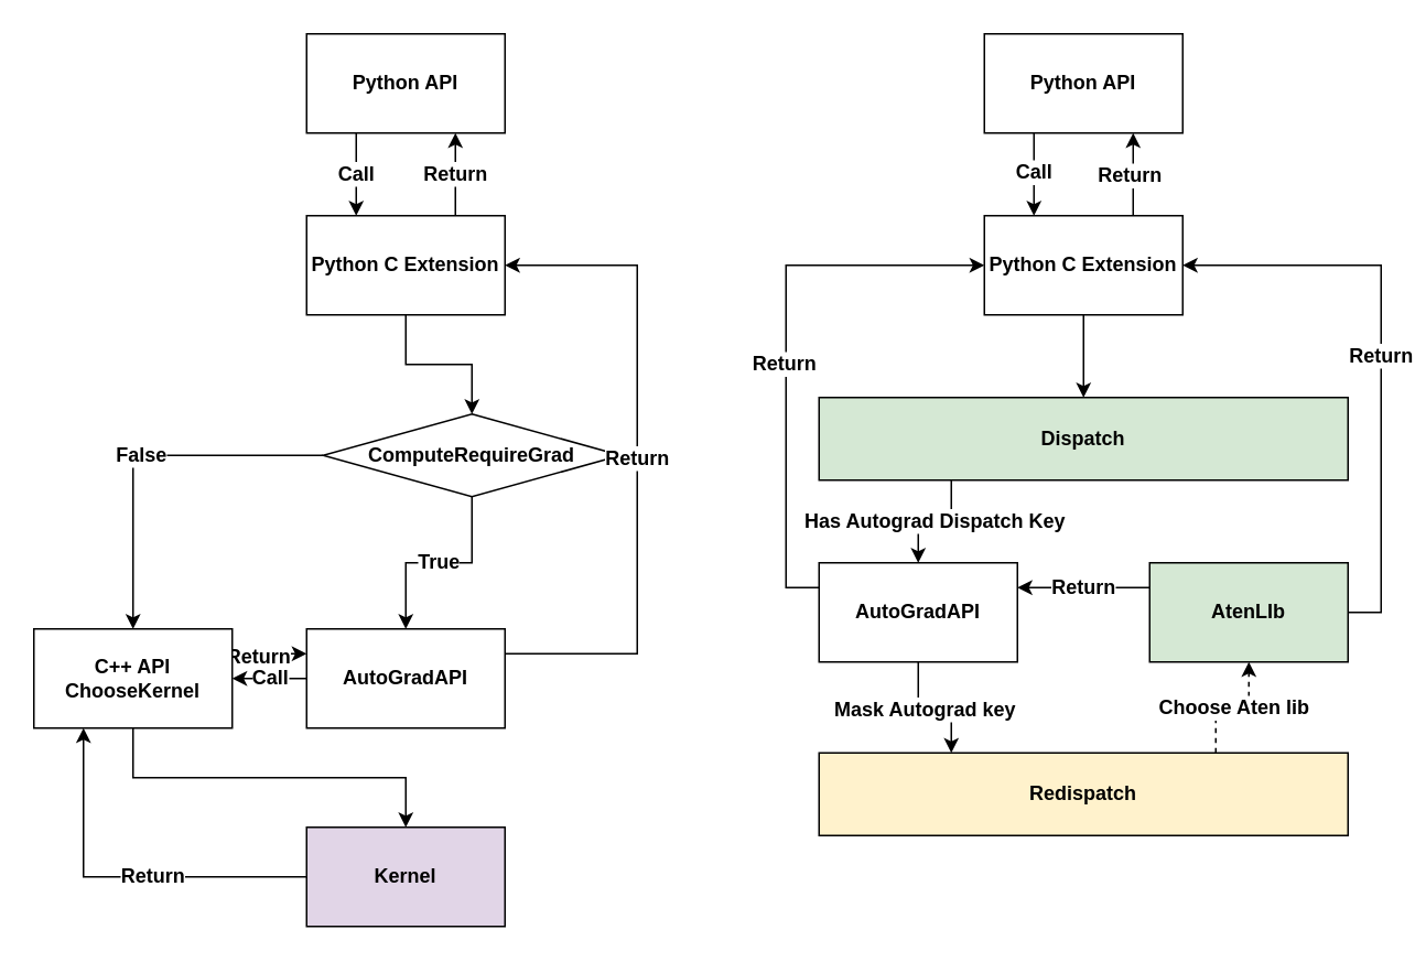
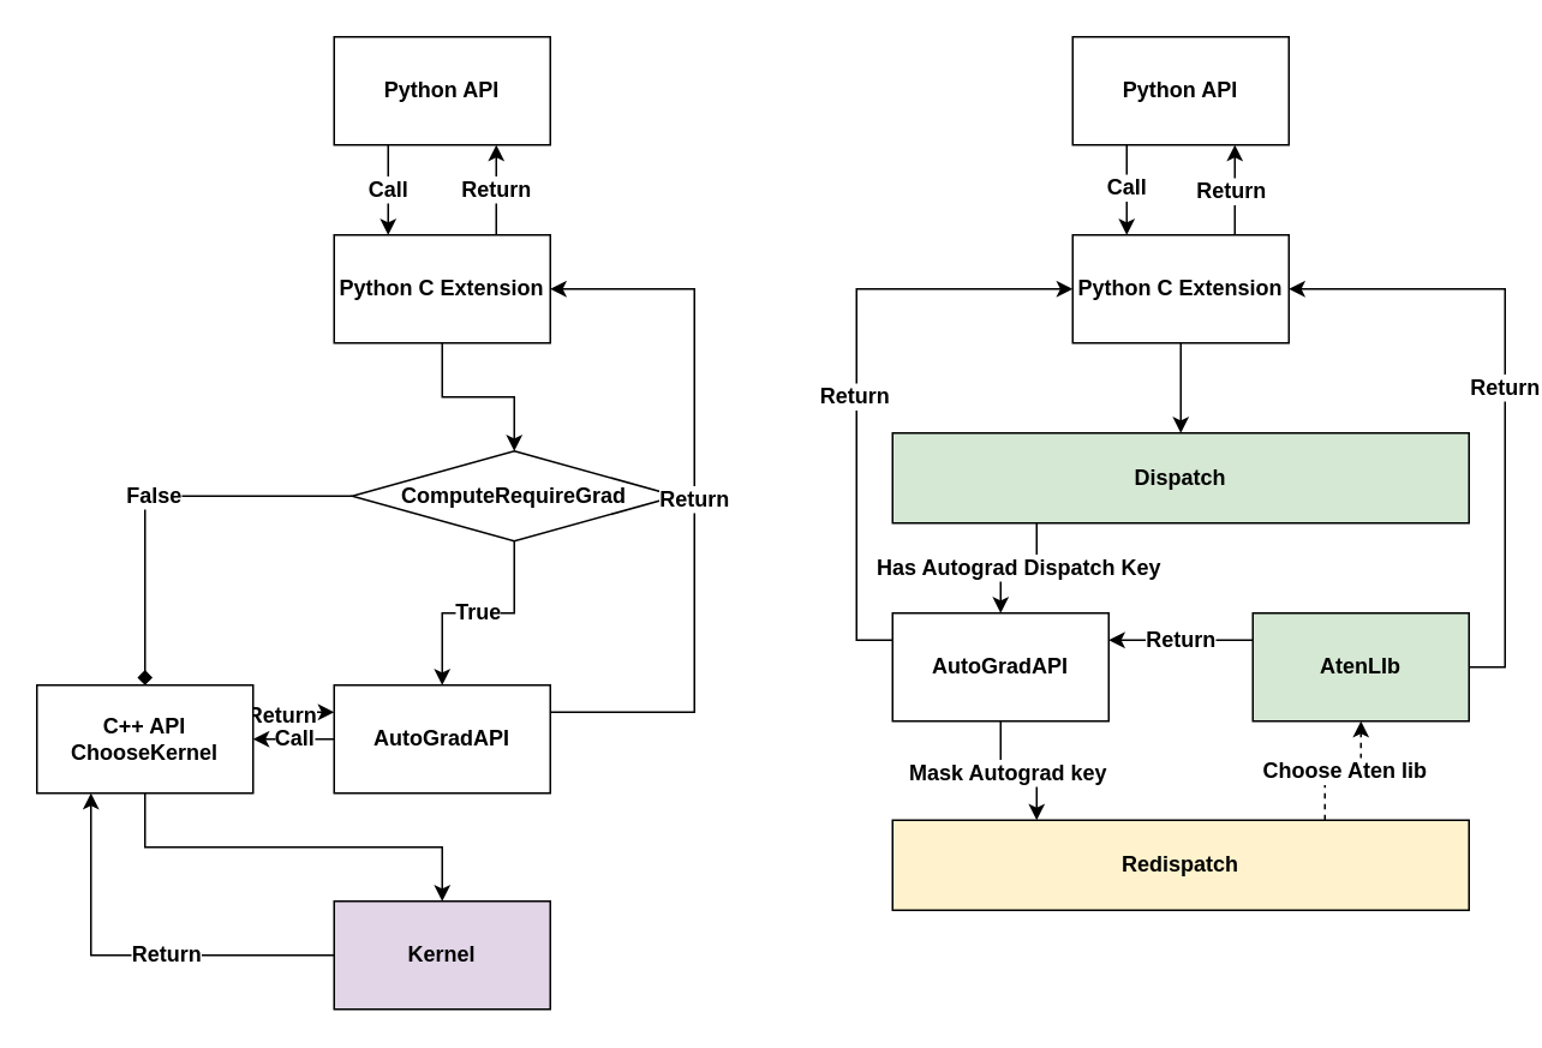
  <mxCell id="0" />
  <mxCell id="1" parent="0" />
  <mxCell id="2" value="Call" style="edgeStyle=orthogonalEdgeStyle;rounded=0;orthogonalLoop=1;jettySize=auto;html=1;exitX=0.25;exitY=1;exitDx=0;exitDy=0;entryX=0.25;entryY=0;entryDx=0;entryDy=0;fontSize=12;fontStyle=1" edge="1" parent="1" source="3" target="9"><mxGeometry relative="1" as="geometry" /></mxCell>
  <mxCell id="3" value="Python API" style="rounded=0;whiteSpace=wrap;html=1;fontSize=12;fontStyle=1" vertex="1" parent="1"><mxGeometry x="185" y="20" width="120" height="60" as="geometry" /></mxCell>
  <mxCell id="4" style="edgeStyle=orthogonalEdgeStyle;rounded=0;orthogonalLoop=1;jettySize=auto;html=1;exitX=0.25;exitY=1;exitDx=0;exitDy=0;entryX=0.25;entryY=0;entryDx=0;entryDy=0;fontSize=12;fontStyle=1" edge="1" parent="1" source="6" target="13"><mxGeometry relative="1" as="geometry" /></mxCell>
  <mxCell id="5" value="Call" style="edgeLabel;html=1;align=center;verticalAlign=middle;resizable=0;points=[];fontSize=12;fontStyle=1" vertex="1" connectable="0" parent="4"><mxGeometry x="-0.08" y="-1" relative="1" as="geometry"><mxPoint as="offset" /></mxGeometry></mxCell>
  <mxCell id="6" value="Python API" style="rounded=0;whiteSpace=wrap;html=1;fontSize=12;fontStyle=1" vertex="1" parent="1"><mxGeometry x="595" y="20" width="120" height="60" as="geometry" /></mxCell>
  <mxCell id="7" value="Return" style="edgeStyle=orthogonalEdgeStyle;rounded=0;orthogonalLoop=1;jettySize=auto;html=1;exitX=0.75;exitY=0;exitDx=0;exitDy=0;entryX=0.75;entryY=1;entryDx=0;entryDy=0;fontSize=12;fontStyle=1" edge="1" parent="1" source="9" target="3"><mxGeometry relative="1" as="geometry" /></mxCell>
  <mxCell id="8" style="edgeStyle=orthogonalEdgeStyle;rounded=0;orthogonalLoop=1;jettySize=auto;html=1;exitX=0.5;exitY=1;exitDx=0;exitDy=0;entryX=0.5;entryY=0;entryDx=0;entryDy=0;fontSize=12;fontStyle=1" edge="1" parent="1" source="9" target="16"><mxGeometry relative="1" as="geometry" /></mxCell>
  <mxCell id="9" value="&lt;span style=&quot;font-size: 12px;&quot;&gt;Python C Extension&lt;/span&gt;" style="rounded=0;whiteSpace=wrap;html=1;fontSize=12;fontStyle=1" vertex="1" parent="1"><mxGeometry x="185" y="130" width="120" height="60" as="geometry" /></mxCell>
  <mxCell id="10" style="edgeStyle=orthogonalEdgeStyle;rounded=0;orthogonalLoop=1;jettySize=auto;html=1;exitX=0.5;exitY=1;exitDx=0;exitDy=0;fontSize=12;fontStyle=1" edge="1" parent="1" source="13" target="18"><mxGeometry relative="1" as="geometry" /></mxCell>
  <mxCell id="11" style="edgeStyle=orthogonalEdgeStyle;rounded=0;orthogonalLoop=1;jettySize=auto;html=1;exitX=0.75;exitY=0;exitDx=0;exitDy=0;entryX=0.75;entryY=1;entryDx=0;entryDy=0;fontSize=12;fontStyle=1" edge="1" parent="1" source="13" target="6"><mxGeometry relative="1" as="geometry" /></mxCell>
  <mxCell id="12" value="Return" style="edgeLabel;html=1;align=center;verticalAlign=middle;resizable=0;points=[];fontSize=12;fontStyle=1" vertex="1" connectable="0" parent="11"><mxGeometry y="3" relative="1" as="geometry"><mxPoint as="offset" /></mxGeometry></mxCell>
  <mxCell id="13" value="Python C Extension" style="rounded=0;whiteSpace=wrap;html=1;fontSize=12;fontStyle=1" vertex="1" parent="1"><mxGeometry x="595" y="130" width="120" height="60" as="geometry" /></mxCell>
  <mxCell id="14" value="True" style="edgeStyle=orthogonalEdgeStyle;rounded=0;orthogonalLoop=1;jettySize=auto;html=1;exitX=0.5;exitY=1;exitDx=0;exitDy=0;entryX=0.5;entryY=0;entryDx=0;entryDy=0;fontSize=12;fontStyle=1" edge="1" parent="1" source="16" target="25"><mxGeometry relative="1" as="geometry" /></mxCell>
- <mxCell id="15" value="False" style="edgeStyle=orthogonalEdgeStyle;rounded=0;orthogonalLoop=1;jettySize=auto;html=1;exitX=0;exitY=0.5;exitDx=0;exitDy=0;entryX=0.5;entryY=0;entryDx=0;entryDy=0;fontSize=12;fontStyle=1" edge="1" parent="1" source="16" target="34"><mxGeometry relative="1" as="geometry" /></mxCell>
+ <mxCell id="15" value="False" style="edgeStyle=orthogonalEdgeStyle;rounded=0;orthogonalLoop=1;jettySize=auto;html=1;exitX=0;exitY=0.5;exitDx=0;exitDy=0;entryX=0.5;entryY=0;entryDx=0;entryDy=0;fontSize=12;fontStyle=1;endArrow=diamond;" edge="1" parent="1" source="16" target="34"><mxGeometry relative="1" as="geometry" /></mxCell>
  <mxCell id="16" value="ComputeRequireGrad" style="rhombus;whiteSpace=wrap;html=1;fontSize=12;fontStyle=1" vertex="1" parent="1"><mxGeometry x="195" y="250" width="180" height="50" as="geometry" /></mxCell>
  <mxCell id="17" value="Has Autograd Dispatch Key" style="edgeStyle=orthogonalEdgeStyle;rounded=0;orthogonalLoop=1;jettySize=auto;html=1;exitX=0.25;exitY=1;exitDx=0;exitDy=0;entryX=0.5;entryY=0;entryDx=0;entryDy=0;fontSize=12;fontStyle=1" edge="1" parent="1" source="18" target="30"><mxGeometry relative="1" as="geometry" /></mxCell>
  <mxCell id="18" value="Dispatch" style="rounded=0;whiteSpace=wrap;html=1;fontSize=12;fontStyle=1;fillColor=#d5e8d4;" vertex="1" parent="1"><mxGeometry x="495" y="240" width="320" height="50" as="geometry" /></mxCell>
  <mxCell id="19" value="Return" style="edgeStyle=orthogonalEdgeStyle;rounded=0;orthogonalLoop=1;jettySize=auto;html=1;exitX=1;exitY=0.5;exitDx=0;exitDy=0;entryX=1;entryY=0.5;entryDx=0;entryDy=0;fontSize=12;fontStyle=1" edge="1" parent="1" source="21" target="13"><mxGeometry relative="1" as="geometry" /></mxCell>
  <mxCell id="20" value="Return" style="edgeStyle=orthogonalEdgeStyle;rounded=0;orthogonalLoop=1;jettySize=auto;html=1;exitX=0;exitY=0.25;exitDx=0;exitDy=0;entryX=1;entryY=0.25;entryDx=0;entryDy=0;fontSize=12;fontStyle=1" edge="1" parent="1" source="21" target="30"><mxGeometry relative="1" as="geometry" /></mxCell>
  <mxCell id="21" value="AtenLIb" style="rounded=0;whiteSpace=wrap;html=1;fontSize=12;fontStyle=1;fillColor=#d5e8d4;" vertex="1" parent="1"><mxGeometry x="695" y="340" width="120" height="60" as="geometry" /></mxCell>
  <mxCell id="22" style="edgeStyle=orthogonalEdgeStyle;rounded=0;orthogonalLoop=1;jettySize=auto;html=1;exitX=0;exitY=0.5;exitDx=0;exitDy=0;entryX=1;entryY=0.5;entryDx=0;entryDy=0;fontSize=12;fontStyle=1" edge="1" parent="1" source="25" target="34"><mxGeometry relative="1" as="geometry" /></mxCell>
  <mxCell id="23" value="Call" style="edgeLabel;html=1;align=center;verticalAlign=middle;resizable=0;points=[];fontSize=12;fontStyle=1" vertex="1" connectable="0" parent="22"><mxGeometry x="0.033" y="-1" relative="1" as="geometry"><mxPoint as="offset" /></mxGeometry></mxCell>
  <mxCell id="24" value="Return" style="edgeStyle=orthogonalEdgeStyle;rounded=0;orthogonalLoop=1;jettySize=auto;html=1;exitX=1;exitY=0.25;exitDx=0;exitDy=0;entryX=1;entryY=0.5;entryDx=0;entryDy=0;fontSize=12;fontStyle=1" edge="1" parent="1" source="25" target="9"><mxGeometry relative="1" as="geometry"><Array as="points"><mxPoint x="385" y="395" /><mxPoint x="385" y="160" /></Array></mxGeometry></mxCell>
  <mxCell id="25" value="AutoGradAPI" style="rounded=0;whiteSpace=wrap;html=1;fontSize=12;fontStyle=1" vertex="1" parent="1"><mxGeometry x="185" y="380" width="120" height="60" as="geometry" /></mxCell>
  <mxCell id="26" style="edgeStyle=orthogonalEdgeStyle;rounded=0;orthogonalLoop=1;jettySize=auto;html=1;exitX=0.5;exitY=1;exitDx=0;exitDy=0;entryX=0.25;entryY=0;entryDx=0;entryDy=0;fontSize=12;fontStyle=1" edge="1" parent="1" source="30" target="36"><mxGeometry relative="1" as="geometry" /></mxCell>
  <mxCell id="27" value="Mask Autograd key" style="edgeLabel;html=1;align=center;verticalAlign=middle;resizable=0;points=[];fontSize=12;fontStyle=1" vertex="1" connectable="0" parent="26"><mxGeometry x="-0.284" y="2" relative="1" as="geometry"><mxPoint x="1" y="1" as="offset" /></mxGeometry></mxCell>
  <mxCell id="28" style="edgeStyle=orthogonalEdgeStyle;rounded=0;orthogonalLoop=1;jettySize=auto;html=1;exitX=0;exitY=0.25;exitDx=0;exitDy=0;entryX=0;entryY=0.5;entryDx=0;entryDy=0;fontSize=12;fontStyle=1" edge="1" parent="1" source="30" target="13"><mxGeometry relative="1" as="geometry" /></mxCell>
  <mxCell id="29" value="Return" style="edgeLabel;html=1;align=center;verticalAlign=middle;resizable=0;points=[];fontSize=12;fontStyle=1" vertex="1" connectable="0" parent="28"><mxGeometry x="-0.069" y="2" relative="1" as="geometry"><mxPoint as="offset" /></mxGeometry></mxCell>
  <mxCell id="30" value="AutoGradAPI" style="rounded=0;whiteSpace=wrap;html=1;fontSize=12;fontStyle=1" vertex="1" parent="1"><mxGeometry x="495" y="340" width="120" height="60" as="geometry" /></mxCell>
  <mxCell id="31" style="edgeStyle=orthogonalEdgeStyle;rounded=0;orthogonalLoop=1;jettySize=auto;html=1;exitX=0.5;exitY=1;exitDx=0;exitDy=0;entryX=0.5;entryY=0;entryDx=0;entryDy=0;fontSize=12;fontStyle=1" edge="1" parent="1" source="34" target="39"><mxGeometry relative="1" as="geometry" /></mxCell>
  <mxCell id="32" style="edgeStyle=orthogonalEdgeStyle;rounded=0;orthogonalLoop=1;jettySize=auto;html=1;exitX=1;exitY=0.25;exitDx=0;exitDy=0;entryX=0;entryY=0.25;entryDx=0;entryDy=0;fontSize=12;fontStyle=1" edge="1" parent="1" source="34" target="25"><mxGeometry relative="1" as="geometry" /></mxCell>
  <mxCell id="33" value="Return" style="edgeLabel;html=1;align=center;verticalAlign=middle;resizable=0;points=[];fontSize=12;fontStyle=1" vertex="1" connectable="0" parent="32"><mxGeometry x="-0.333" y="-1" relative="1" as="geometry"><mxPoint as="offset" /></mxGeometry></mxCell>
  <mxCell id="34" value="C++ API ChooseKernel" style="rounded=0;whiteSpace=wrap;html=1;fontSize=12;fontStyle=1" vertex="1" parent="1"><mxGeometry x="20" y="380" width="120" height="60" as="geometry" /></mxCell>
  <mxCell id="35" value="Choose Aten lib" style="edgeStyle=orthogonalEdgeStyle;rounded=0;orthogonalLoop=1;jettySize=auto;html=1;exitX=0.75;exitY=0;exitDx=0;exitDy=0;entryX=0.5;entryY=1;entryDx=0;entryDy=0;fontSize=12;fontStyle=1;dashed=1;" edge="1" parent="1" source="36" target="21"><mxGeometry relative="1" as="geometry" /></mxCell>
  <mxCell id="36" value="Redispatch" style="rounded=0;whiteSpace=wrap;html=1;fontSize=12;fontStyle=1;fillColor=#fff2cc;" vertex="1" parent="1"><mxGeometry x="495" y="455" width="320" height="50" as="geometry" /></mxCell>
  <mxCell id="37" style="edgeStyle=orthogonalEdgeStyle;rounded=0;orthogonalLoop=1;jettySize=auto;html=1;exitX=0;exitY=0.5;exitDx=0;exitDy=0;entryX=0.25;entryY=1;entryDx=0;entryDy=0;fontSize=12;fontStyle=1" edge="1" parent="1" source="39" target="34"><mxGeometry relative="1" as="geometry" /></mxCell>
  <mxCell id="38" value="Return" style="edgeLabel;html=1;align=center;verticalAlign=middle;resizable=0;points=[];fontSize=12;fontStyle=1" vertex="1" connectable="0" parent="37"><mxGeometry x="-0.167" y="-1" relative="1" as="geometry"><mxPoint as="offset" /></mxGeometry></mxCell>
  <mxCell id="39" value="Kernel" style="rounded=0;whiteSpace=wrap;html=1;fontSize=12;fontStyle=1;fillColor=#e1d5e7;" vertex="1" parent="1"><mxGeometry x="185" y="500" width="120" height="60" as="geometry" /></mxCell>
